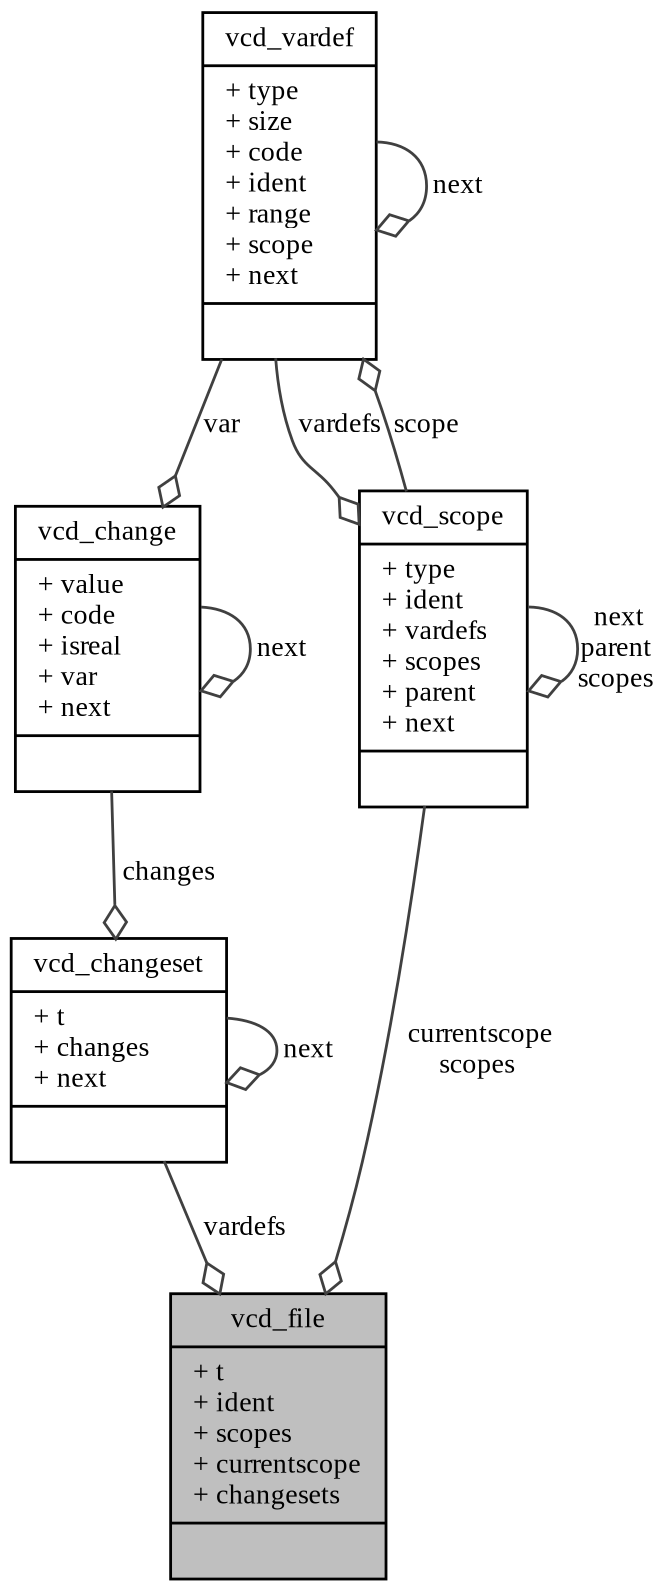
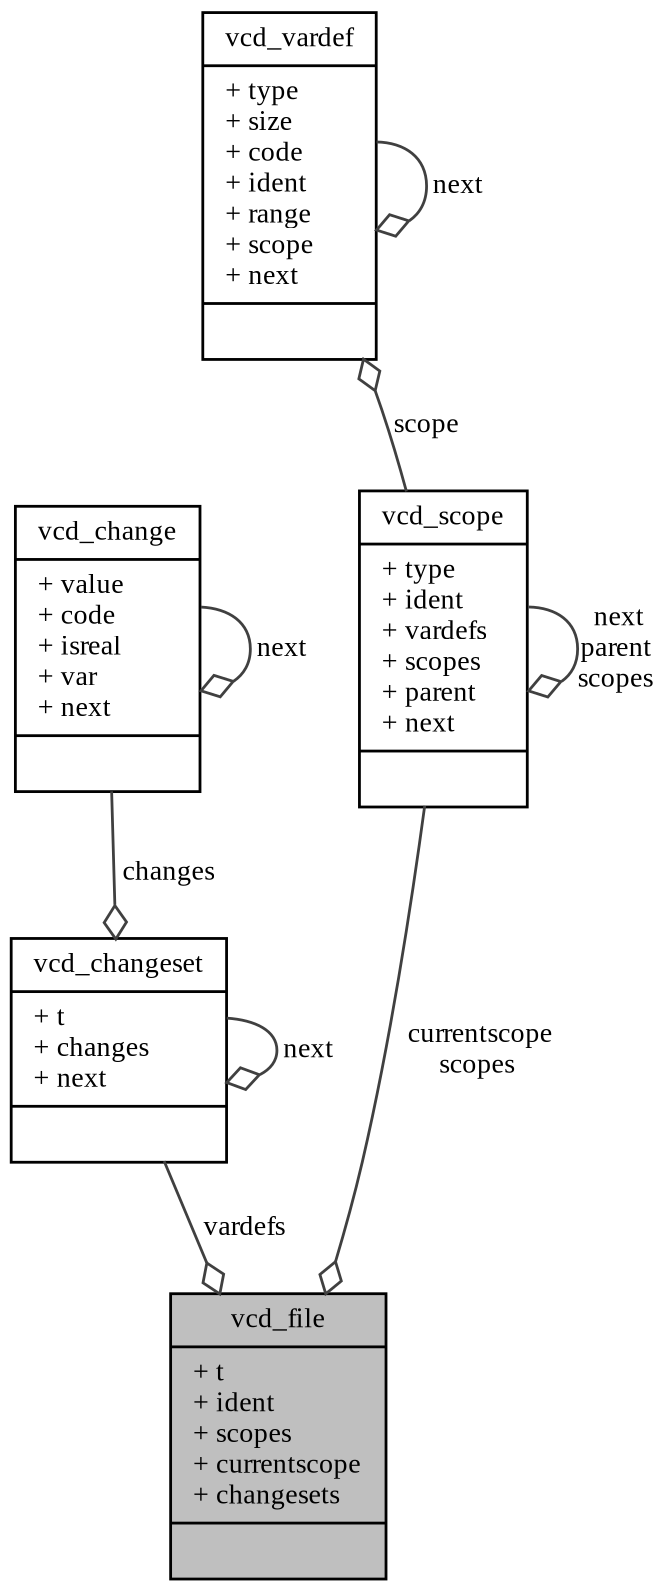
  digraph {
    fontname="Liberation Serif"
    node [color=black fillcolor=white fontname="Liberation Serif" fontsize=10 shape=record style=filled]
    edge [arrowhead=odiamond color=grey25 fontname="Liberation Serif" fontsize=10 labelfontname=Helvetica labelfontsize=10 style=solid]
    n1 [fillcolor=grey75 fontcolor=black height=0.2 label="{vcd_file\n|+ t\l+ ident\l+ scopes\l+ currentscope\l+ changesets\l|}" width=0.4]
    n2 [height=0.2 label="{vcd_changeset\n|+ t\l+ changes\l+ next\l|}" width=0.4]
    n3 [height=0.2 label="{vcd_change\n|+ value\l+ code\l+ isreal\l+ var\l+ next\l|}" width=0.4]
    n4 [height=0.2 label="{vcd_vardef\n|+ type\l+ size\l+ code\l+ ident\l+ range\l+ scope\l+ next\l|}" width=0.4]
    n5 [height=0.2 label="{vcd_scope\n|+ type\l+ ident\l+ vardefs\l+ scopes\l+ parent\l+ next\l|}" width=0.4]
    n2 -> n1 [label=" vardefs"]
    n2 -> n2 [label=" next"]
    n3 -> n2 [label=" changes"]
    n3 -> n3 [label=" next"]
-   n4 -> n3 [label=" var"]
    n4 -> n4 [label=" next"]
-   n4 -> n5 [label=" vardefs"]
    n5 -> n1 [label=" currentscope\nscopes"]
    n5 -> n4 [label=" scope"]
    n5 -> n5 [label=" next\nparent\nscopes"]
  }
